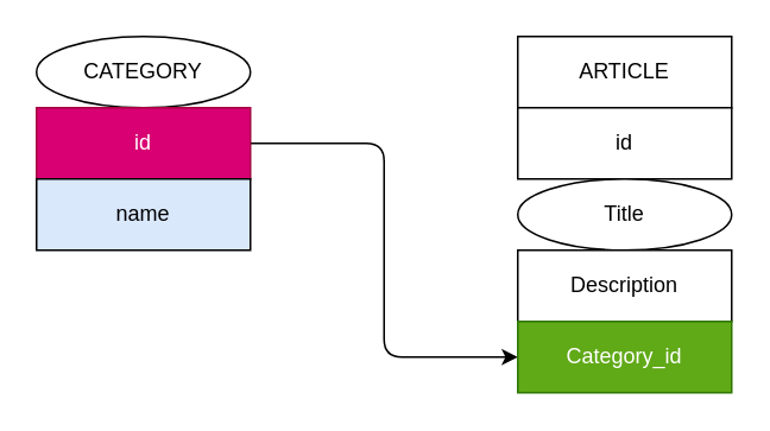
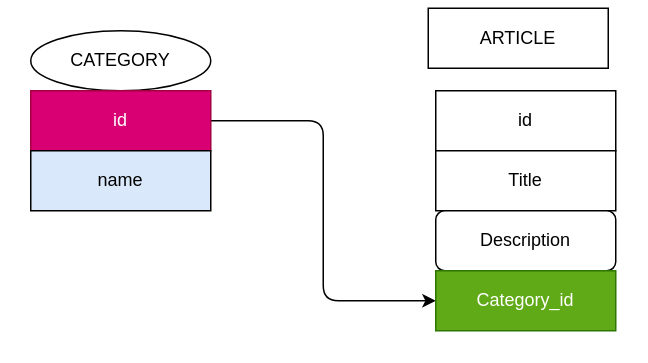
  <mxCell id="0" />
  <mxCell id="1" parent="0" />
  <mxCell id="2" value="CATEGORY" style="ellipse;whiteSpace=wrap;html=1;" vertex="1" parent="1"><mxGeometry x="20" y="20" width="120" height="40" as="geometry" /></mxCell>
  <mxCell id="3" style="edgeStyle=orthogonalEdgeStyle;html=1;exitX=1;exitY=0.5;exitDx=0;exitDy=0;entryX=0;entryY=0.5;entryDx=0;entryDy=0;" edge="1" parent="1" source="4" target="10"><mxGeometry relative="1" as="geometry" /></mxCell>
  <mxCell id="4" value="id" style="whiteSpace=wrap;html=1;fillColor=#d80073;fontColor=#ffffff;strokeColor=#A50040;" vertex="1" parent="1"><mxGeometry x="20" y="60" width="120" height="40" as="geometry" /></mxCell>
  <mxCell id="5" value="name" style="whiteSpace=wrap;html=1;fillColor=#dae8fc;" vertex="1" parent="1"><mxGeometry x="20" y="100" width="120" height="40" as="geometry" /></mxCell>
- <mxCell id="6" value="ARTICLE" style="whiteSpace=wrap;html=1;" vertex="1" parent="1"><mxGeometry x="290" y="20" width="120" height="40" as="geometry" /></mxCell>
+ <mxCell id="6" value="ARTICLE" style="whiteSpace=wrap;html=1;" vertex="1" parent="1"><mxGeometry x="285" y="5" width="120" height="40" as="geometry" /></mxCell>
  <mxCell id="7" value="id" style="whiteSpace=wrap;html=1;" vertex="1" parent="1"><mxGeometry x="290" y="60" width="120" height="40" as="geometry" /></mxCell>
- <mxCell id="8" value="Title" style="ellipse;whiteSpace=wrap;html=1;" vertex="1" parent="1"><mxGeometry x="290" y="100" width="120" height="40" as="geometry" /></mxCell>
- <mxCell id="9" value="Description" style="whiteSpace=wrap;html=1;" vertex="1" parent="1"><mxGeometry x="290" y="140" width="120" height="40" as="geometry" /></mxCell>
+ <mxCell id="8" value="Title" style="whiteSpace=wrap;html=1;" vertex="1" parent="1"><mxGeometry x="290" y="100" width="120" height="40" as="geometry" /></mxCell>
+ <mxCell id="9" value="Description" style="whiteSpace=wrap;html=1;rounded=1;" vertex="1" parent="1"><mxGeometry x="290" y="140" width="120" height="40" as="geometry" /></mxCell>
  <mxCell id="10" value="Category_id" style="whiteSpace=wrap;html=1;fillColor=#60a917;fontColor=#ffffff;strokeColor=#2D7600;" vertex="1" parent="1"><mxGeometry x="290" y="180" width="120" height="40" as="geometry" /></mxCell>
